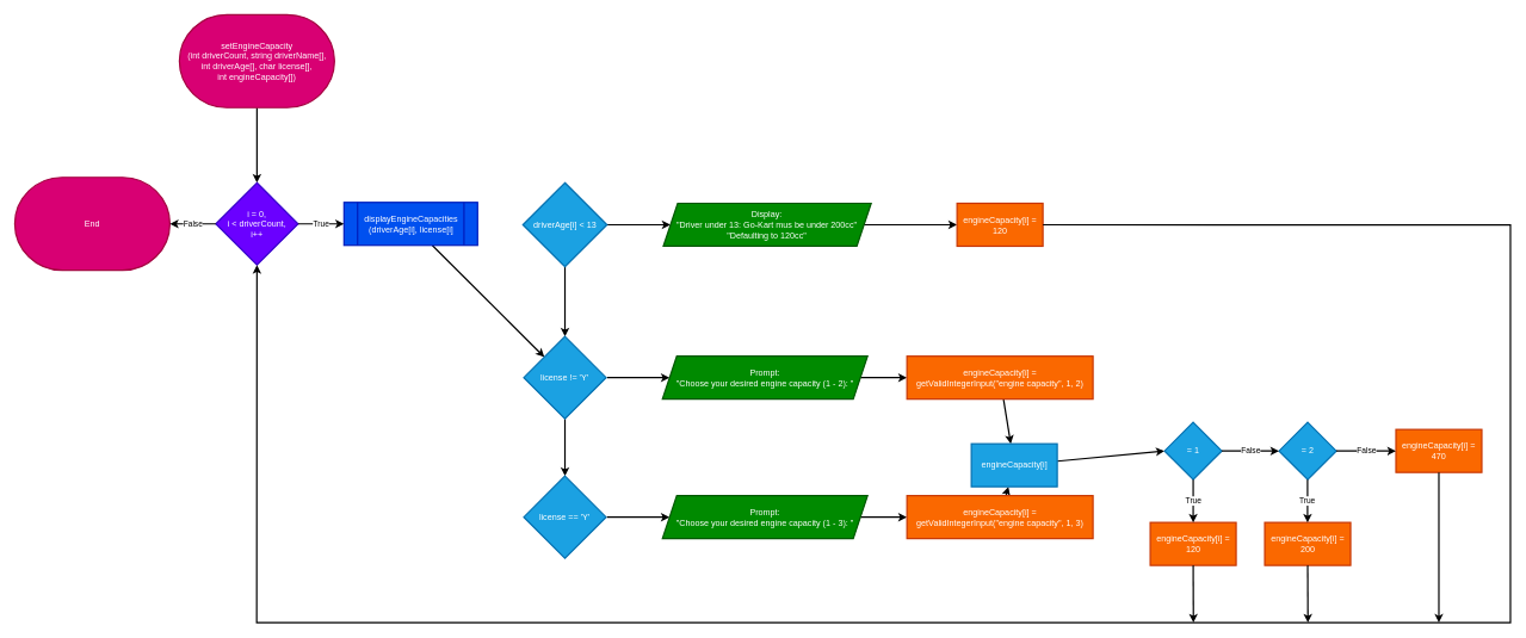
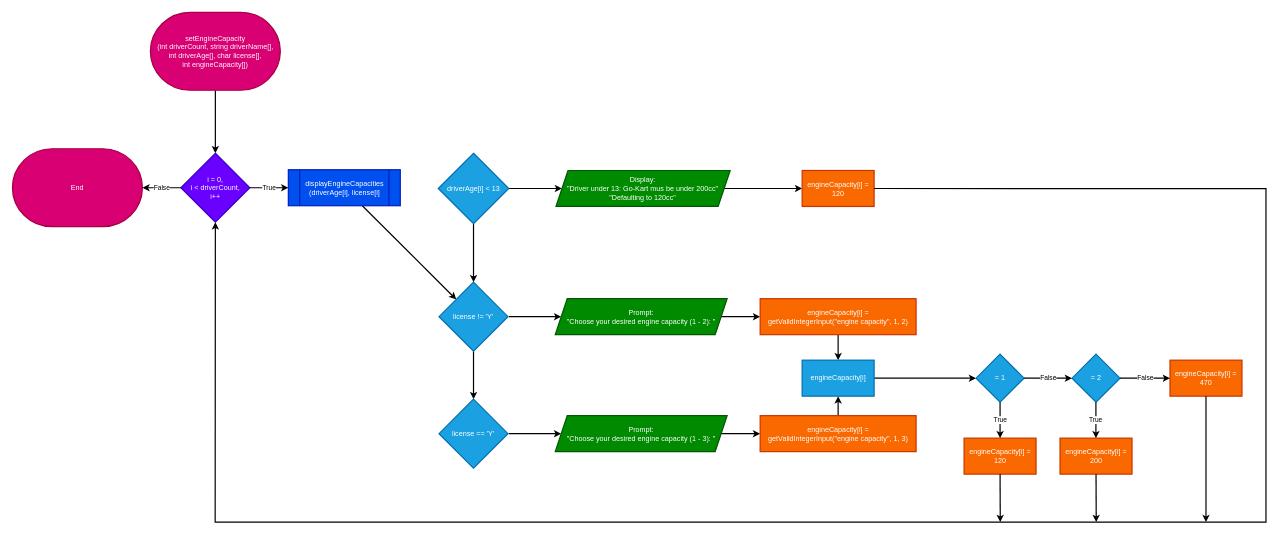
  <mxCell id="0" />
  <mxCell id="1" parent="0" />
  <mxCell id="2" value="" style="edgeStyle=none;html=1;strokeWidth=2;" edge="1" parent="1" source="3" target="4"><mxGeometry relative="1" as="geometry" /></mxCell>
  <mxCell id="3" value="setEngineCapacity&lt;br&gt;(int driverCount, string driverName[],&lt;br&gt;int driverAge[], char license[],&lt;br&gt;int engineCapacity[])" style="strokeWidth=2;html=1;shape=mxgraph.flowchart.terminator;whiteSpace=wrap;fillColor=#d80073;fontColor=#ffffff;strokeColor=#A50040;" vertex="1" parent="1"><mxGeometry x="250" y="20" width="216.67" height="130" as="geometry" /></mxCell>
  <mxCell id="4" value="&lt;font style=&quot;color: rgb(255, 255, 255);&quot;&gt;i = 0,&lt;br&gt;i &amp;lt; driverCount,&lt;br&gt;i++&lt;/font&gt;" style="rhombus;whiteSpace=wrap;html=1;strokeWidth=2;fillColor=#6a00ff;fontColor=#FFFFFF;strokeColor=#3700CC;" vertex="1" parent="1"><mxGeometry x="300.84" y="255" width="115" height="115" as="geometry" /></mxCell>
  <mxCell id="5" value="" style="edgeStyle=none;html=1;strokeWidth=2;" edge="1" parent="1" source="6" target="17"><mxGeometry relative="1" as="geometry" /></mxCell>
  <mxCell id="6" value="&lt;span&gt;&lt;font style=&quot;color: rgb(255, 255, 255);&quot;&gt;displayEngineCapacities (driverAge[i], license[i]&lt;/font&gt;&lt;/span&gt;" style="shape=process;whiteSpace=wrap;html=1;backgroundOutline=1;strokeWidth=2;fillColor=#0050ef;fontColor=#ffffff;strokeColor=#001DBC;" vertex="1" parent="1"><mxGeometry x="480" y="282.5" width="186.66" height="60" as="geometry" /></mxCell>
  <mxCell id="7" value="" style="edgeStyle=none;html=1;strokeWidth=2;" edge="1" parent="1" source="9" target="11"><mxGeometry relative="1" as="geometry" /></mxCell>
  <mxCell id="8" value="" style="edgeStyle=none;html=1;entryX=0.5;entryY=0;entryDx=0;entryDy=0;strokeWidth=2;" edge="1" parent="1" source="9" target="17"><mxGeometry relative="1" as="geometry"><mxPoint x="788.75" y="471.25" as="targetPoint" /></mxGeometry></mxCell>
  <mxCell id="9" value="&lt;span style=&quot;&quot;&gt;&lt;font style=&quot;color: rgb(255, 255, 255);&quot;&gt;driverAge[i] &amp;lt; 13&lt;/font&gt;&lt;/span&gt;" style="rhombus;whiteSpace=wrap;html=1;strokeWidth=2;fillColor=#1ba1e2;fontColor=#FFFFFF;strokeColor=#006EAF;" vertex="1" parent="1"><mxGeometry x="730" y="255" width="117.5" height="117.5" as="geometry" /></mxCell>
  <mxCell id="10" value="" style="edgeStyle=none;html=1;strokeWidth=2;" edge="1" parent="1" source="11" target="12"><mxGeometry relative="1" as="geometry" /></mxCell>
  <mxCell id="11" value="Display:&lt;br&gt;&quot;Driver under 13: Go-Kart mus be under 200cc&quot;&lt;br&gt;&quot;Defaulting to 120cc&quot;" style="shape=parallelogram;perimeter=parallelogramPerimeter;whiteSpace=wrap;html=1;fixedSize=1;strokeWidth=2;fillColor=#008a00;fontColor=#ffffff;strokeColor=#005700;" vertex="1" parent="1"><mxGeometry x="926.25" y="283.75" width="290.42" height="60" as="geometry" /></mxCell>
  <mxCell id="12" value="engineCapacity[i] =&lt;br&gt;120" style="whiteSpace=wrap;html=1;strokeWidth=2;fillColor=#fa6800;fontColor=#FFFFFF;strokeColor=#C73500;" vertex="1" parent="1"><mxGeometry x="1336.67" y="283.75" width="120" height="60" as="geometry" /></mxCell>
  <mxCell id="13" value="" style="edgeStyle=none;html=1;strokeWidth=2;" edge="1" parent="1" target="15"><mxGeometry relative="1" as="geometry"><mxPoint x="847.5" y="527.5" as="sourcePoint" /></mxGeometry></mxCell>
  <mxCell id="14" value="" style="edgeStyle=none;html=1;strokeWidth=2;" edge="1" parent="1" source="15" target="19"><mxGeometry relative="1" as="geometry" /></mxCell>
  <mxCell id="15" value="Prompt:&lt;br&gt;&quot;Choose your desired engine capacity (1 - 2): &quot;" style="shape=parallelogram;perimeter=parallelogramPerimeter;whiteSpace=wrap;html=1;fixedSize=1;strokeWidth=2;fillColor=#008a00;fontColor=#ffffff;strokeColor=#005700;" vertex="1" parent="1"><mxGeometry x="925" y="497.5" width="286.66" height="60" as="geometry" /></mxCell>
  <mxCell id="16" value="" style="edgeStyle=none;html=1;strokeWidth=2;" edge="1" parent="1" source="17" target="20"><mxGeometry relative="1" as="geometry" /></mxCell>
  <mxCell id="17" value="license != 'Y'" style="rhombus;whiteSpace=wrap;html=1;strokeWidth=2;fillColor=#1ba1e2;fontColor=#ffffff;strokeColor=#006EAF;" vertex="1" parent="1"><mxGeometry x="731.25" y="470" width="115" height="115" as="geometry" /></mxCell>
  <mxCell id="18" value="" style="edgeStyle=none;html=1;strokeWidth=2;" edge="1" parent="1" source="19" target="27"><mxGeometry relative="1" as="geometry" /></mxCell>
  <mxCell id="19" value="engineCapacity[i] =&lt;br&gt;getValidIntegerInput(&quot;engine capacity&quot;, 1, 2)" style="whiteSpace=wrap;html=1;strokeWidth=2;fillColor=#fa6800;fontColor=#FFFFFF;strokeColor=#C73500;" vertex="1" parent="1"><mxGeometry x="1266.67" y="497.5" width="260" height="60" as="geometry" /></mxCell>
  <mxCell id="20" value="license == 'Y'" style="rhombus;whiteSpace=wrap;html=1;strokeWidth=2;fillColor=#1ba1e2;fontColor=#ffffff;strokeColor=#006EAF;" vertex="1" parent="1"><mxGeometry x="731.25" y="665" width="115" height="115" as="geometry" /></mxCell>
  <mxCell id="21" value="" style="edgeStyle=none;html=1;strokeWidth=2;" edge="1" parent="1" target="23"><mxGeometry relative="1" as="geometry"><mxPoint x="847.5" y="722.5" as="sourcePoint" /></mxGeometry></mxCell>
  <mxCell id="22" value="" style="edgeStyle=none;html=1;strokeWidth=2;" edge="1" parent="1" source="23" target="25"><mxGeometry relative="1" as="geometry" /></mxCell>
  <mxCell id="23" value="Prompt:&lt;br&gt;&quot;Choose your desired engine capacity (1 - 3): &quot;" style="shape=parallelogram;perimeter=parallelogramPerimeter;whiteSpace=wrap;html=1;fixedSize=1;strokeWidth=2;fillColor=#008a00;fontColor=#ffffff;strokeColor=#005700;" vertex="1" parent="1"><mxGeometry x="925" y="692.5" width="286.66" height="60" as="geometry" /></mxCell>
  <mxCell id="24" value="" style="edgeStyle=none;html=1;strokeWidth=2;" edge="1" parent="1" source="25" target="27"><mxGeometry relative="1" as="geometry" /></mxCell>
  <mxCell id="25" value="engineCapacity[i] =&lt;br&gt;getValidIntegerInput(&quot;engine capacity&quot;, 1, 3)" style="whiteSpace=wrap;html=1;strokeWidth=2;fillColor=#fa6800;fontColor=#FFFFFF;strokeColor=#C73500;" vertex="1" parent="1"><mxGeometry x="1266.67" y="692.5" width="260" height="60" as="geometry" /></mxCell>
  <mxCell id="26" value="" style="edgeStyle=none;html=1;strokeWidth=2;" edge="1" parent="1" source="27"><mxGeometry relative="1" as="geometry"><mxPoint x="1626.67" y="630" as="targetPoint" /></mxGeometry></mxCell>
- <mxCell id="27" value="engineCapacity[i]" style="whiteSpace=wrap;html=1;strokeWidth=2;fillColor=#1ba1e2;fontColor=#ffffff;strokeColor=#006EAF;" vertex="1" parent="1"><mxGeometry x="1356.67" y="620" width="120" height="60" as="geometry" /></mxCell>
+ <mxCell id="27" value="engineCapacity[i]" style="whiteSpace=wrap;html=1;strokeWidth=2;fillColor=#1ba1e2;fontColor=#ffffff;strokeColor=#006EAF;" vertex="1" parent="1"><mxGeometry x="1336.67" y="600" width="120" height="60" as="geometry" /></mxCell>
  <mxCell id="28" value="= 1" style="rhombus;whiteSpace=wrap;html=1;strokeWidth=2;fillColor=#1ba1e2;fontColor=#ffffff;strokeColor=#006EAF;" vertex="1" parent="1"><mxGeometry x="1626.67" y="590" width="80" height="80" as="geometry" /></mxCell>
  <mxCell id="29" value="engineCapacity[i] =&lt;br&gt;120" style="whiteSpace=wrap;html=1;strokeWidth=2;fillColor=#fa6800;fontColor=#FFFFFF;strokeColor=#C73500;" vertex="1" parent="1"><mxGeometry x="1606.67" y="730" width="120" height="60" as="geometry" /></mxCell>
  <mxCell id="30" value="= 2" style="rhombus;whiteSpace=wrap;html=1;strokeWidth=2;fillColor=#1ba1e2;fontColor=#ffffff;strokeColor=#006EAF;" vertex="1" parent="1"><mxGeometry x="1786.67" y="590" width="80" height="80" as="geometry" /></mxCell>
  <mxCell id="31" value="engineCapacity[i] =&lt;br&gt;200" style="whiteSpace=wrap;html=1;strokeWidth=2;fillColor=#fa6800;fontColor=#FFFFFF;strokeColor=#C73500;" vertex="1" parent="1"><mxGeometry x="1766.67" y="730" width="120" height="60" as="geometry" /></mxCell>
  <mxCell id="32" value="engineCapacity[i] =&lt;br&gt;470" style="whiteSpace=wrap;html=1;strokeWidth=2;fillColor=#fa6800;fontColor=#FFFFFF;strokeColor=#C73500;" vertex="1" parent="1"><mxGeometry x="1950" y="600" width="120" height="60" as="geometry" /></mxCell>
  <mxCell id="33" value="" style="edgeStyle=none;orthogonalLoop=1;jettySize=auto;html=1;exitX=0.5;exitY=1;exitDx=0;exitDy=0;strokeWidth=2;" edge="1" parent="1" source="31"><mxGeometry width="100" relative="1" as="geometry"><mxPoint x="1730" y="810" as="sourcePoint" /><mxPoint x="1827" as="targetPoint" y="870" /><Array as="points" /></mxGeometry></mxCell>
  <mxCell id="34" value="" style="edgeStyle=none;orthogonalLoop=1;jettySize=auto;html=1;exitX=0.5;exitY=1;exitDx=0;exitDy=0;strokeWidth=2;" edge="1" parent="1" source="29"><mxGeometry width="100" relative="1" as="geometry"><mxPoint x="1630" y="770" as="sourcePoint" /><mxPoint x="1667" as="targetPoint" y="870" /><Array as="points" /></mxGeometry></mxCell>
  <mxCell id="35" value="End" style="strokeWidth=2;html=1;shape=mxgraph.flowchart.terminator;whiteSpace=wrap;fillColor=#d80073;fontColor=#ffffff;strokeColor=#A50040;" vertex="1" parent="1"><mxGeometry x="20" y="247.5" width="216.67" height="130" as="geometry" /></mxCell>
  <mxCell id="36" value="" style="edgeStyle=none;orthogonalLoop=1;jettySize=auto;html=1;exitX=1;exitY=0.5;exitDx=0;exitDy=0;entryX=0.5;entryY=1;entryDx=0;entryDy=0;strokeWidth=2;rounded=0;curved=0;" edge="1" parent="1" source="12" target="4"><mxGeometry width="100" relative="1" as="geometry"><mxPoint x="1470" y="320" as="sourcePoint" /><mxPoint x="1090" y="390" as="targetPoint" /><Array as="points"><mxPoint x="2110" y="314" /><mxPoint x="2110" y="870" /><mxPoint x="358" y="870" /></Array></mxGeometry></mxCell>
  <mxCell id="37" value="" style="edgeStyle=none;orthogonalLoop=1;jettySize=auto;html=1;exitX=0.5;exitY=1;exitDx=0;exitDy=0;strokeWidth=2;" edge="1" parent="1" source="32"><mxGeometry width="100" relative="1" as="geometry"><mxPoint x="1920" y="690" as="sourcePoint" /><mxPoint x="2010" as="targetPoint" y="870" /><Array as="points" /></mxGeometry></mxCell>
  <mxCell id="38" value="True" style="edgeStyle=none;orthogonalLoop=1;jettySize=auto;html=1;strokeWidth=2;exitX=1;exitY=0.5;exitDx=0;exitDy=0;entryX=0;entryY=0.5;entryDx=0;entryDy=0;" edge="1" parent="1" source="4" target="6"><mxGeometry width="100" relative="1" as="geometry"><mxPoint x="380" y="350" as="sourcePoint" /><mxPoint x="480" y="350" as="targetPoint" /><Array as="points" /></mxGeometry></mxCell>
  <mxCell id="39" value="False" style="edgeStyle=none;orthogonalLoop=1;jettySize=auto;html=1;entryX=1;entryY=0.5;entryDx=0;entryDy=0;entryPerimeter=0;exitX=0;exitY=0.5;exitDx=0;exitDy=0;strokeWidth=2;" edge="1" parent="1" source="4" target="35"><mxGeometry width="100" relative="1" as="geometry"><mxPoint x="210" y="360" as="sourcePoint" /><mxPoint x="310" y="360" as="targetPoint" /><Array as="points" /></mxGeometry></mxCell>
  <mxCell id="40" value="False" style="edgeStyle=none;orthogonalLoop=1;jettySize=auto;html=1;exitX=1;exitY=0.5;exitDx=0;exitDy=0;entryX=0;entryY=0.5;entryDx=0;entryDy=0;strokeWidth=2;" edge="1" parent="1" source="28" target="30"><mxGeometry width="100" relative="1" as="geometry"><mxPoint x="1700" y="640" as="sourcePoint" /><mxPoint x="1800" y="640" as="targetPoint" /><Array as="points" /></mxGeometry></mxCell>
  <mxCell id="41" value="True" style="edgeStyle=none;orthogonalLoop=1;jettySize=auto;html=1;exitX=0.5;exitY=1;exitDx=0;exitDy=0;entryX=0.5;entryY=0;entryDx=0;entryDy=0;strokeWidth=2;" edge="1" parent="1" source="28" target="29"><mxGeometry width="100" relative="1" as="geometry"><mxPoint x="1660" y="710" as="sourcePoint" /><mxPoint x="1760" y="710" as="targetPoint" /><Array as="points" /></mxGeometry></mxCell>
  <mxCell id="42" value="False" style="edgeStyle=none;orthogonalLoop=1;jettySize=auto;html=1;exitX=1;exitY=0.5;exitDx=0;exitDy=0;entryX=0;entryY=0.5;entryDx=0;entryDy=0;entryPerimeter=0;strokeWidth=2;" edge="1" parent="1" target="32"><mxGeometry width="100" relative="1" as="geometry"><mxPoint x="1866.67" y="629.8" as="sourcePoint" /><mxPoint x="1946.67" y="629.8" as="targetPoint" /><Array as="points" /></mxGeometry></mxCell>
  <mxCell id="43" value="True" style="edgeStyle=none;orthogonalLoop=1;jettySize=auto;html=1;exitX=0.5;exitY=1;exitDx=0;exitDy=0;entryX=0.5;entryY=0;entryDx=0;entryDy=0;strokeWidth=2;" edge="1" parent="1"><mxGeometry width="100" relative="1" as="geometry"><mxPoint x="1826.47" y="670" as="sourcePoint" /><mxPoint x="1826.47" y="730" as="targetPoint" /><Array as="points" /></mxGeometry></mxCell>
